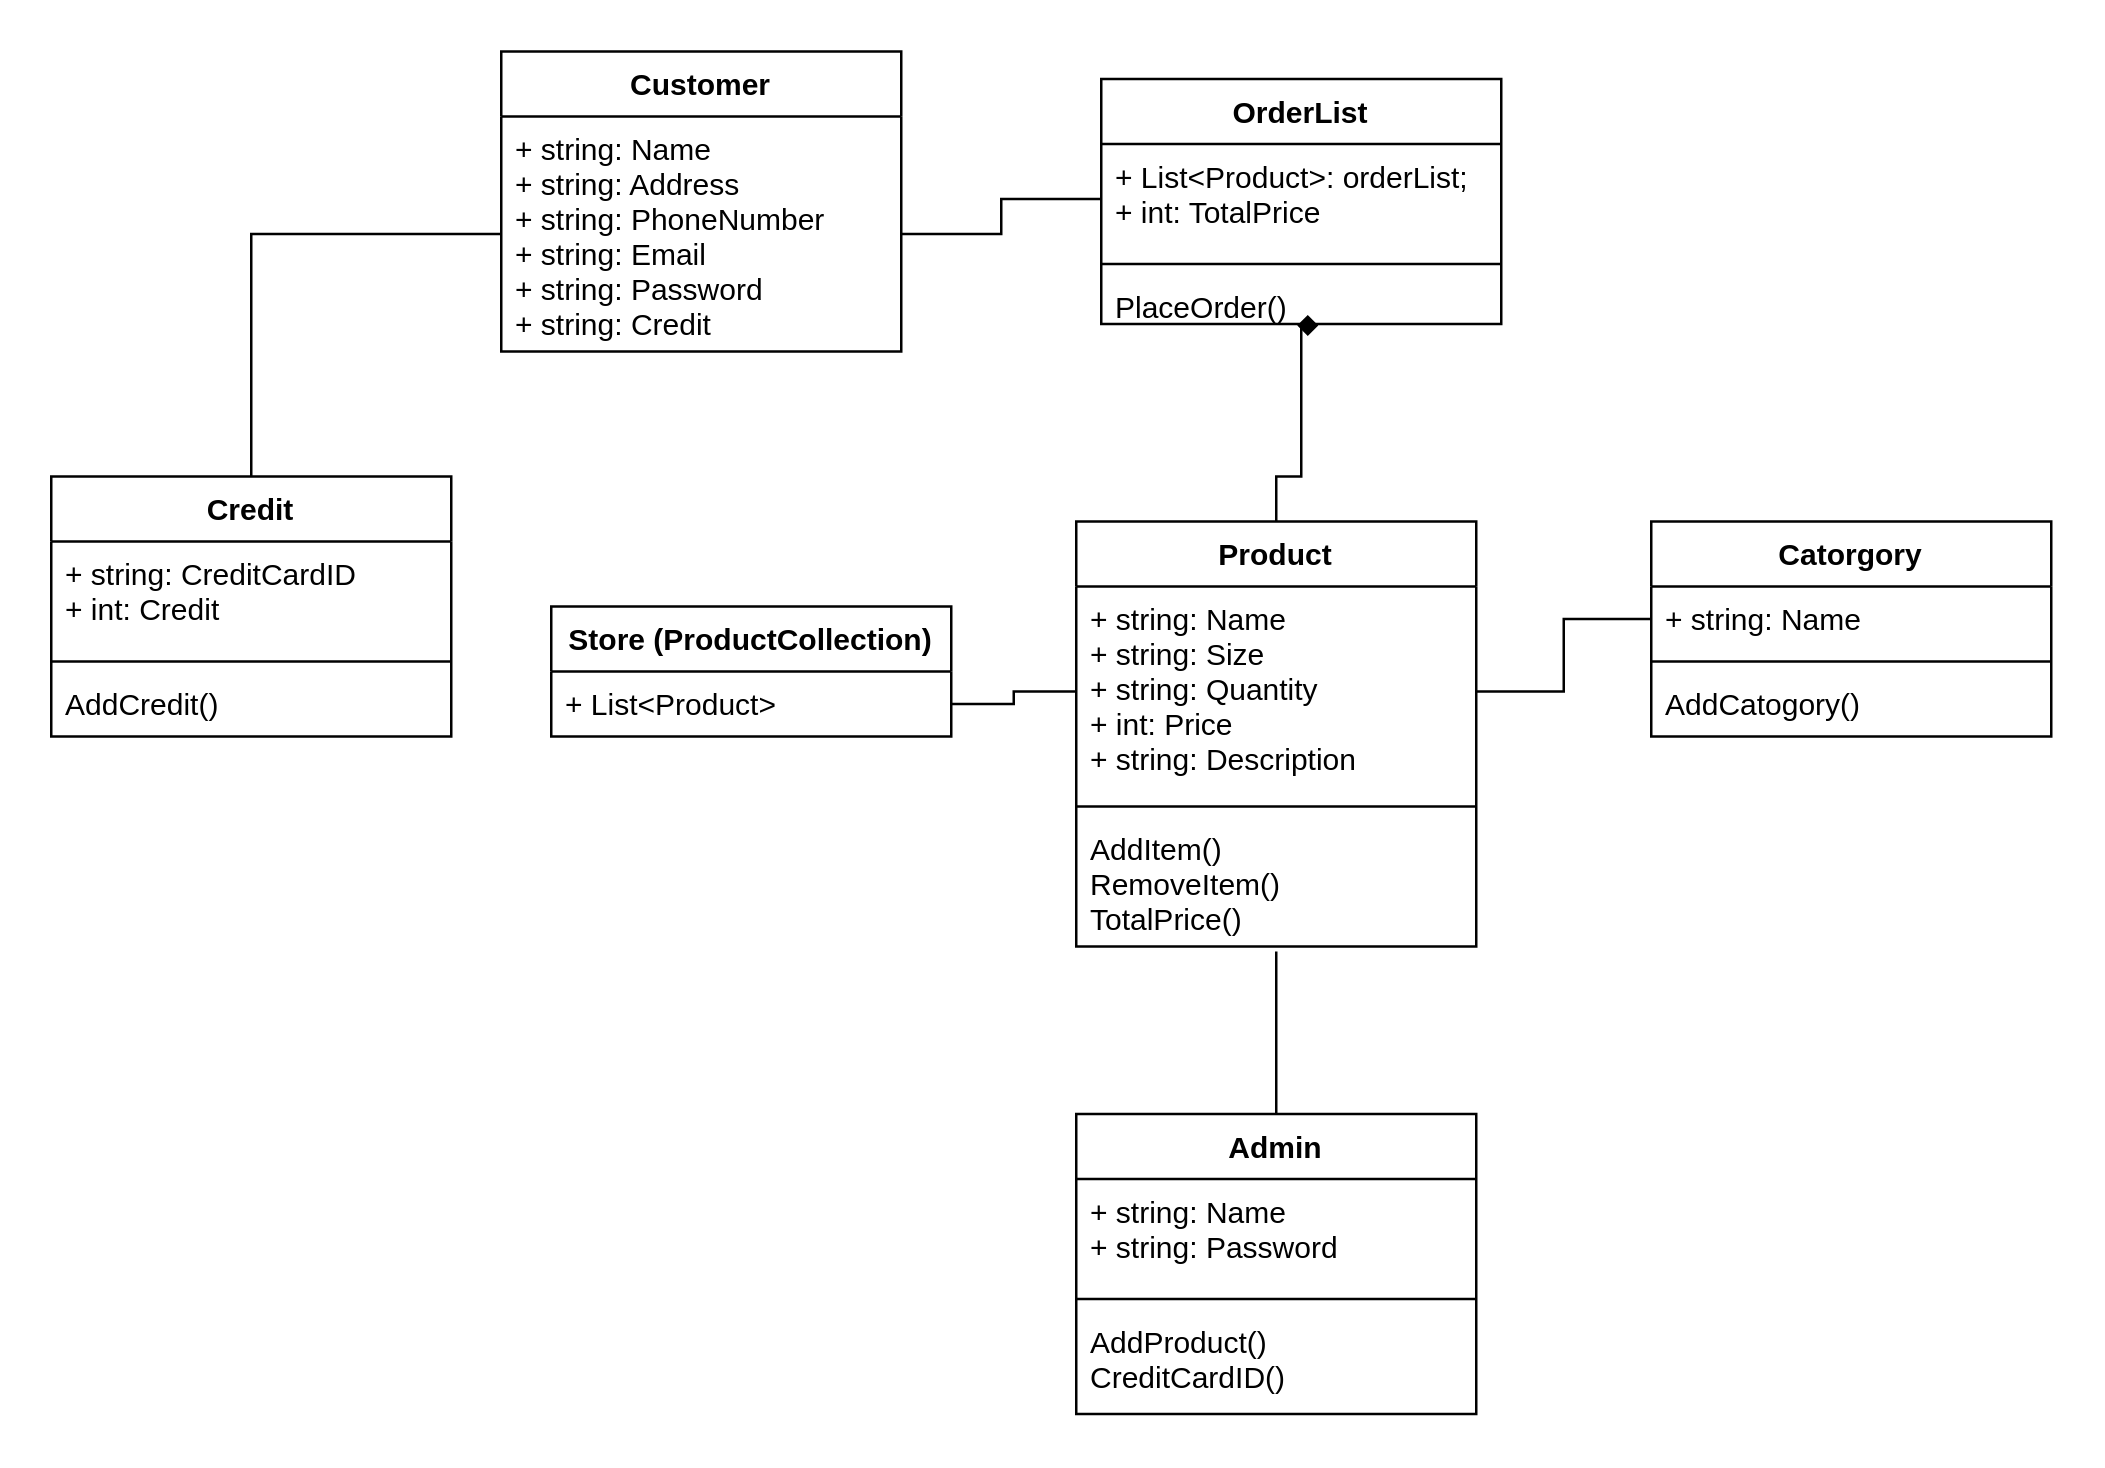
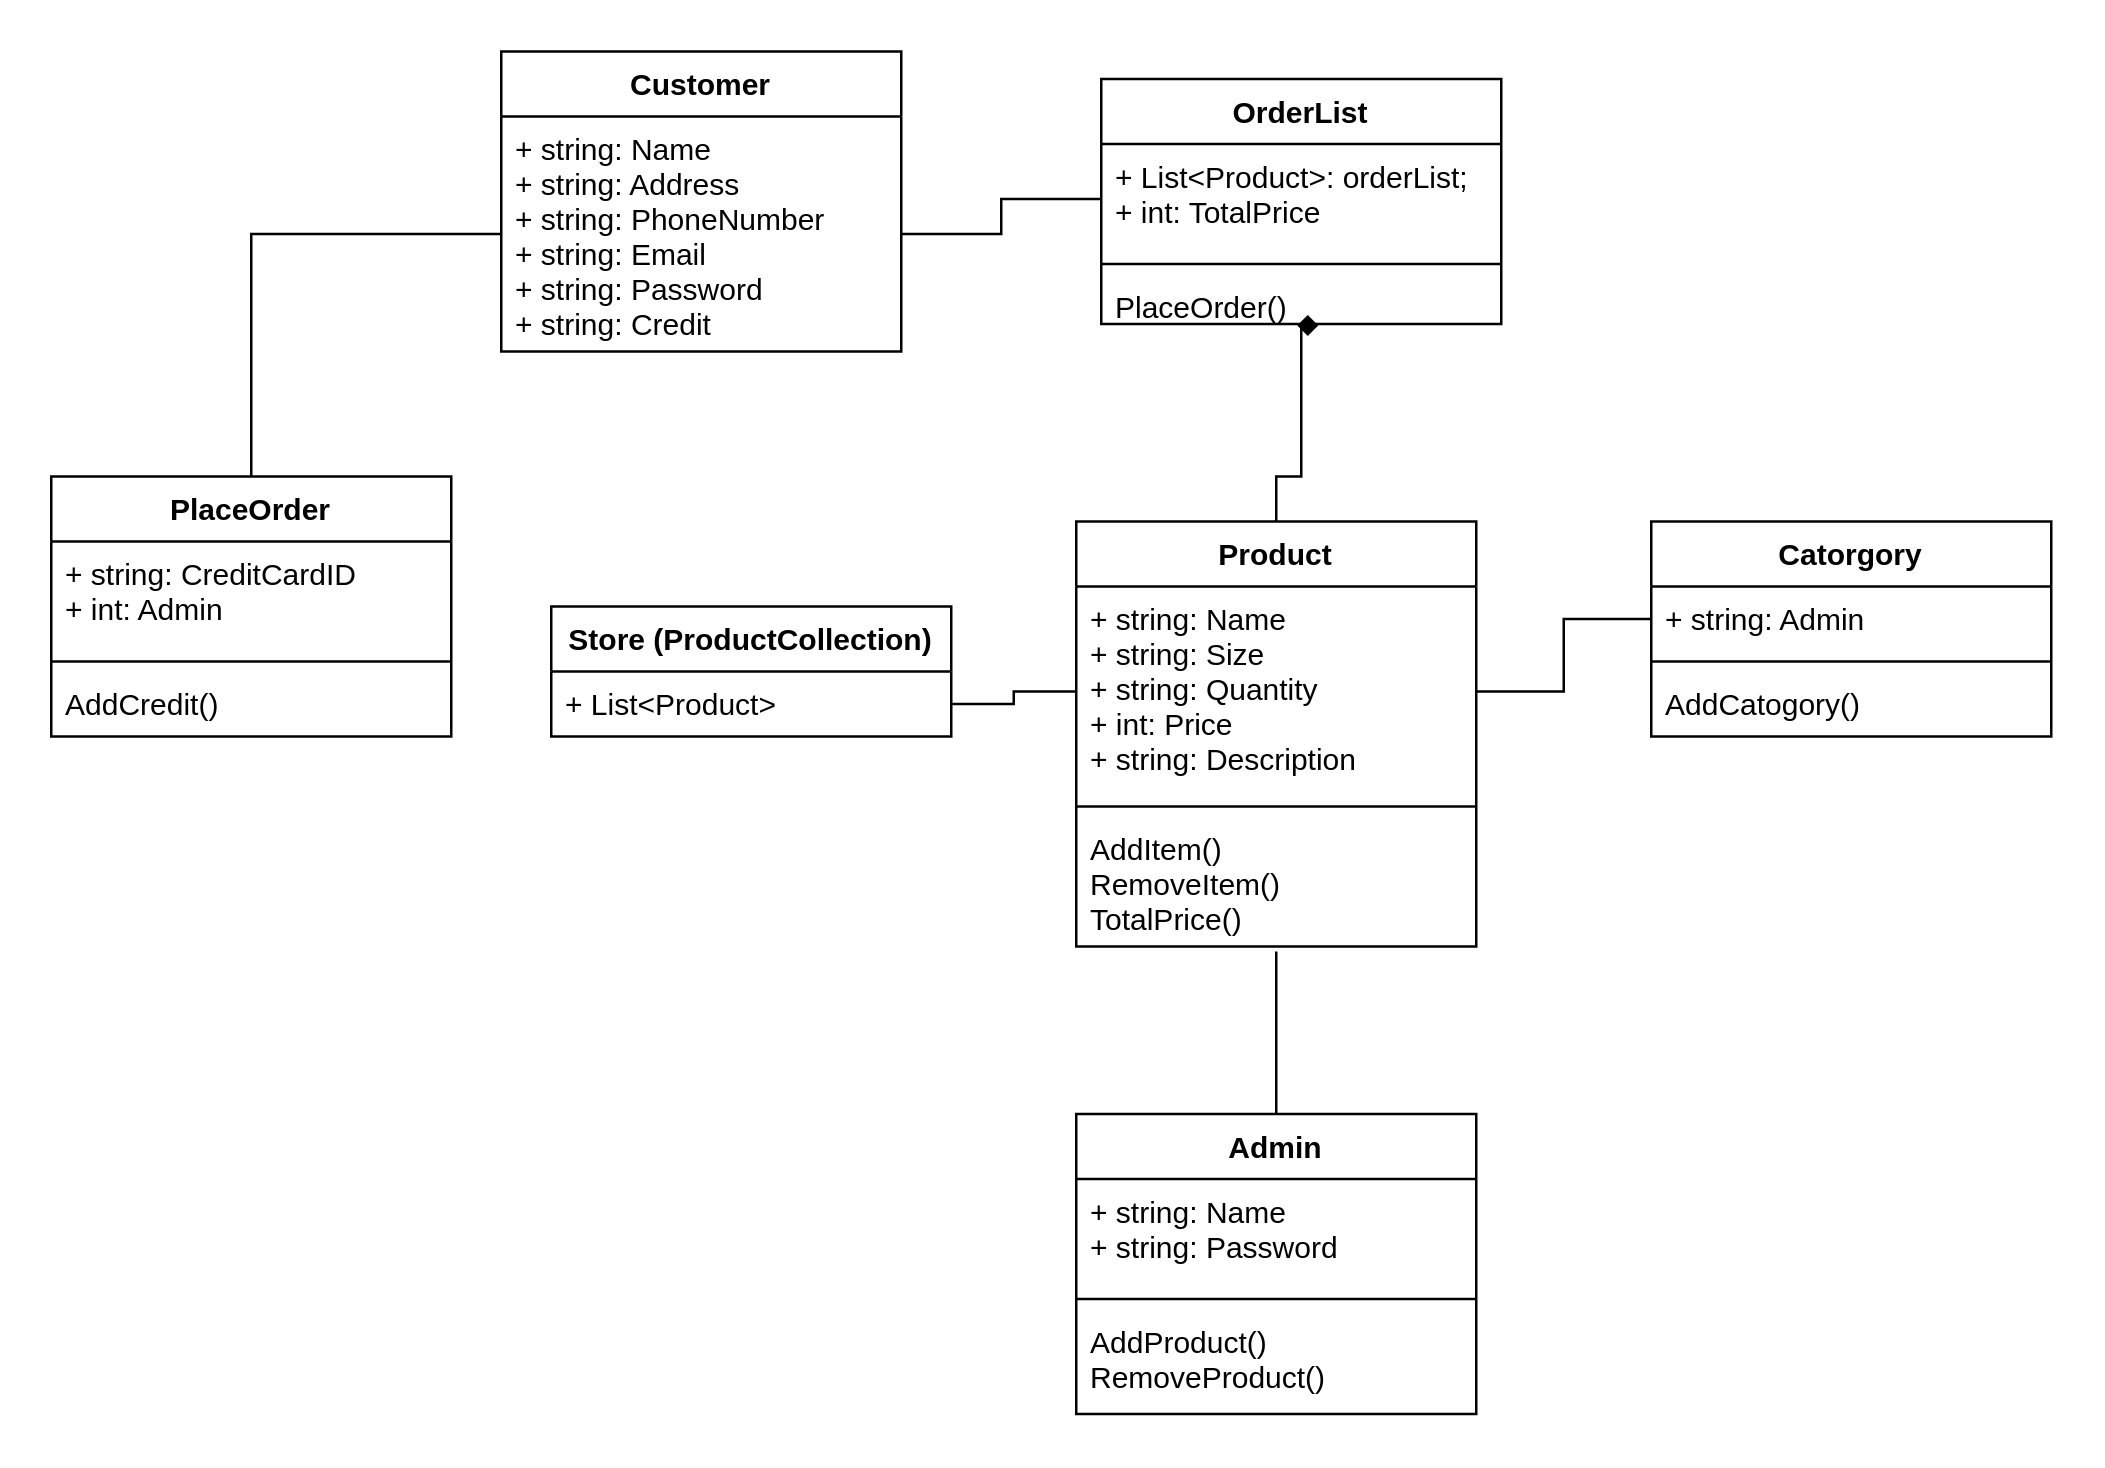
  <mxCell id="0" />
  <mxCell id="1" parent="0" />
  <mxCell id="2" value="OrderList" style="swimlane;fontStyle=1;align=center;verticalAlign=top;childLayout=stackLayout;horizontal=1;startSize=26;horizontalStack=0;resizeParent=1;resizeParentMax=0;resizeLast=0;collapsible=1;marginBottom=0;" vertex="1" parent="1"><mxGeometry x="440" y="31" width="160" height="98" as="geometry" /></mxCell>
  <mxCell id="3" value="+ List&lt;Product&gt;: orderList;&#10;+ int: TotalPrice" style="text;strokeColor=none;fillColor=none;align=left;verticalAlign=top;spacingLeft=4;spacingRight=4;overflow=hidden;rotatable=0;points=[[0,0.5],[1,0.5]];portConstraint=eastwest;" vertex="1" parent="2"><mxGeometry y="26" width="160" height="44" as="geometry" /></mxCell>
  <mxCell id="4" value="" style="line;strokeWidth=1;fillColor=none;align=left;verticalAlign=middle;spacingTop=-1;spacingLeft=3;spacingRight=3;rotatable=0;labelPosition=right;points=[];portConstraint=eastwest;" vertex="1" parent="2"><mxGeometry y="70" width="160" height="8" as="geometry" /></mxCell>
  <mxCell id="5" value="PlaceOrder()" style="text;strokeColor=none;fillColor=none;align=left;verticalAlign=top;spacingLeft=4;spacingRight=4;overflow=hidden;rotatable=0;points=[[0,0.5],[1,0.5]];portConstraint=eastwest;" vertex="1" parent="2"><mxGeometry y="78" width="160" height="20" as="geometry" /></mxCell>
  <mxCell id="6" value="Product" style="swimlane;fontStyle=1;align=center;verticalAlign=top;childLayout=stackLayout;horizontal=1;startSize=26;horizontalStack=0;resizeParent=1;resizeParentMax=0;resizeLast=0;collapsible=1;marginBottom=0;" vertex="1" parent="1"><mxGeometry x="430" y="208" width="160" height="170" as="geometry" /></mxCell>
  <mxCell id="7" value="+ string: Name&#10;+ string: Size&#10;+ string: Quantity&#10;+ int: Price&#10;+ string: Description" style="text;strokeColor=none;fillColor=none;align=left;verticalAlign=top;spacingLeft=4;spacingRight=4;overflow=hidden;rotatable=0;points=[[0,0.5],[1,0.5]];portConstraint=eastwest;" vertex="1" parent="6"><mxGeometry y="26" width="160" height="84" as="geometry" /></mxCell>
  <mxCell id="8" value="" style="line;strokeWidth=1;fillColor=none;align=left;verticalAlign=middle;spacingTop=-1;spacingLeft=3;spacingRight=3;rotatable=0;labelPosition=right;points=[];portConstraint=eastwest;" vertex="1" parent="6"><mxGeometry y="110" width="160" height="8" as="geometry" /></mxCell>
  <mxCell id="9" value="AddItem()&#10;RemoveItem()&#10;TotalPrice()&#10;" style="text;strokeColor=none;fillColor=none;align=left;verticalAlign=top;spacingLeft=4;spacingRight=4;overflow=hidden;rotatable=0;points=[[0,0.5],[1,0.5]];portConstraint=eastwest;" vertex="1" parent="6"><mxGeometry y="118" width="160" height="52" as="geometry" /></mxCell>
  <mxCell id="10" value="Customer" style="swimlane;fontStyle=1;align=center;verticalAlign=top;childLayout=stackLayout;horizontal=1;startSize=26;horizontalStack=0;resizeParent=1;resizeParentMax=0;resizeLast=0;collapsible=1;marginBottom=0;" vertex="1" parent="1"><mxGeometry x="200" y="20" width="160" height="120" as="geometry" /></mxCell>
  <mxCell id="11" value="+ string: Name&#10;+ string: Address&#10;+ string: PhoneNumber&#10;+ string: Email&#10;+ string: Password&#10;+ string: Credit&#10;&#10;" style="text;strokeColor=none;fillColor=none;align=left;verticalAlign=top;spacingLeft=4;spacingRight=4;overflow=hidden;rotatable=0;points=[[0,0.5],[1,0.5]];portConstraint=eastwest;" vertex="1" parent="10"><mxGeometry y="26" width="160" height="94" as="geometry" /></mxCell>
- <mxCell id="12" value="Credit" style="swimlane;fontStyle=1;align=center;verticalAlign=top;childLayout=stackLayout;horizontal=1;startSize=26;horizontalStack=0;resizeParent=1;resizeParentMax=0;resizeLast=0;collapsible=1;marginBottom=0;" vertex="1" parent="1"><mxGeometry x="20" y="190" width="160" height="104" as="geometry" /></mxCell>
- <mxCell id="13" value="+ string: CreditCardID&#10;+ int: Credit" style="text;strokeColor=none;fillColor=none;align=left;verticalAlign=top;spacingLeft=4;spacingRight=4;overflow=hidden;rotatable=0;points=[[0,0.5],[1,0.5]];portConstraint=eastwest;" vertex="1" parent="12"><mxGeometry y="26" width="160" height="44" as="geometry" /></mxCell>
+ <mxCell id="12" value="PlaceOrder" style="swimlane;fontStyle=1;align=center;verticalAlign=top;childLayout=stackLayout;horizontal=1;startSize=26;horizontalStack=0;resizeParent=1;resizeParentMax=0;resizeLast=0;collapsible=1;marginBottom=0;" vertex="1" parent="1"><mxGeometry x="20" y="190" width="160" height="104" as="geometry" /></mxCell>
+ <mxCell id="13" value="+ string: CreditCardID&#10;+ int: Admin" style="text;strokeColor=none;fillColor=none;align=left;verticalAlign=top;spacingLeft=4;spacingRight=4;overflow=hidden;rotatable=0;points=[[0,0.5],[1,0.5]];portConstraint=eastwest;" vertex="1" parent="12"><mxGeometry y="26" width="160" height="44" as="geometry" /></mxCell>
  <mxCell id="14" value="" style="line;strokeWidth=1;fillColor=none;align=left;verticalAlign=middle;spacingTop=-1;spacingLeft=3;spacingRight=3;rotatable=0;labelPosition=right;points=[];portConstraint=eastwest;" vertex="1" parent="12"><mxGeometry y="70" width="160" height="8" as="geometry" /></mxCell>
  <mxCell id="15" value="AddCredit()" style="text;strokeColor=none;fillColor=none;align=left;verticalAlign=top;spacingLeft=4;spacingRight=4;overflow=hidden;rotatable=0;points=[[0,0.5],[1,0.5]];portConstraint=eastwest;" vertex="1" parent="12"><mxGeometry y="78" width="160" height="26" as="geometry" /></mxCell>
  <mxCell id="16" value="Store (ProductCollection)" style="swimlane;fontStyle=1;align=center;verticalAlign=top;childLayout=stackLayout;horizontal=1;startSize=26;horizontalStack=0;resizeParent=1;resizeParentMax=0;resizeLast=0;collapsible=1;marginBottom=0;" vertex="1" parent="1"><mxGeometry x="220" y="242" width="160" height="52" as="geometry" /></mxCell>
  <mxCell id="17" value="+ List&lt;Product&gt;" style="text;strokeColor=none;fillColor=none;align=left;verticalAlign=top;spacingLeft=4;spacingRight=4;overflow=hidden;rotatable=0;points=[[0,0.5],[1,0.5]];portConstraint=eastwest;" vertex="1" parent="16"><mxGeometry y="26" width="160" height="26" as="geometry" /></mxCell>
  <mxCell id="18" value="Admin" style="swimlane;fontStyle=1;align=center;verticalAlign=top;childLayout=stackLayout;horizontal=1;startSize=26;horizontalStack=0;resizeParent=1;resizeParentMax=0;resizeLast=0;collapsible=1;marginBottom=0;" vertex="1" parent="1"><mxGeometry x="430" y="445" width="160" height="120" as="geometry" /></mxCell>
  <mxCell id="19" value="+ string: Name&#10;+ string: Password" style="text;strokeColor=none;fillColor=none;align=left;verticalAlign=top;spacingLeft=4;spacingRight=4;overflow=hidden;rotatable=0;points=[[0,0.5],[1,0.5]];portConstraint=eastwest;" vertex="1" parent="18"><mxGeometry y="26" width="160" height="44" as="geometry" /></mxCell>
  <mxCell id="20" value="" style="line;strokeWidth=1;fillColor=none;align=left;verticalAlign=middle;spacingTop=-1;spacingLeft=3;spacingRight=3;rotatable=0;labelPosition=right;points=[];portConstraint=eastwest;" vertex="1" parent="18"><mxGeometry y="70" width="160" height="8" as="geometry" /></mxCell>
- <mxCell id="21" value="AddProduct()&#10;CreditCardID()" style="text;strokeColor=none;fillColor=none;align=left;verticalAlign=top;spacingLeft=4;spacingRight=4;overflow=hidden;rotatable=0;points=[[0,0.5],[1,0.5]];portConstraint=eastwest;" vertex="1" parent="18"><mxGeometry y="78" width="160" height="42" as="geometry" /></mxCell>
+ <mxCell id="21" value="AddProduct()&#10;RemoveProduct()" style="text;strokeColor=none;fillColor=none;align=left;verticalAlign=top;spacingLeft=4;spacingRight=4;overflow=hidden;rotatable=0;points=[[0,0.5],[1,0.5]];portConstraint=eastwest;" vertex="1" parent="18"><mxGeometry y="78" width="160" height="42" as="geometry" /></mxCell>
  <mxCell id="22" value="Catorgory" style="swimlane;fontStyle=1;align=center;verticalAlign=top;childLayout=stackLayout;horizontal=1;startSize=26;horizontalStack=0;resizeParent=1;resizeParentMax=0;resizeLast=0;collapsible=1;marginBottom=0;" vertex="1" parent="1"><mxGeometry x="660" y="208" width="160" height="86" as="geometry" /></mxCell>
- <mxCell id="23" value="+ string: Name" style="text;strokeColor=none;fillColor=none;align=left;verticalAlign=top;spacingLeft=4;spacingRight=4;overflow=hidden;rotatable=0;points=[[0,0.5],[1,0.5]];portConstraint=eastwest;" vertex="1" parent="22"><mxGeometry y="26" width="160" height="26" as="geometry" /></mxCell>
+ <mxCell id="23" value="+ string: Admin" style="text;strokeColor=none;fillColor=none;align=left;verticalAlign=top;spacingLeft=4;spacingRight=4;overflow=hidden;rotatable=0;points=[[0,0.5],[1,0.5]];portConstraint=eastwest;" vertex="1" parent="22"><mxGeometry y="26" width="160" height="26" as="geometry" /></mxCell>
  <mxCell id="24" value="" style="line;strokeWidth=1;fillColor=none;align=left;verticalAlign=middle;spacingTop=-1;spacingLeft=3;spacingRight=3;rotatable=0;labelPosition=right;points=[];portConstraint=eastwest;" vertex="1" parent="22"><mxGeometry y="52" width="160" height="8" as="geometry" /></mxCell>
  <mxCell id="25" value="AddCatogory()" style="text;strokeColor=none;fillColor=none;align=left;verticalAlign=top;spacingLeft=4;spacingRight=4;overflow=hidden;rotatable=0;points=[[0,0.5],[1,0.5]];portConstraint=eastwest;" vertex="1" parent="22"><mxGeometry y="60" width="160" height="26" as="geometry" /></mxCell>
  <mxCell id="26" value="" style="endArrow=none;html=1;rounded=0;edgeStyle=orthogonalEdgeStyle;entryX=1;entryY=0.5;entryDx=0;entryDy=0;exitX=0;exitY=0.5;exitDx=0;exitDy=0;" edge="1" parent="1" source="3" target="11"><mxGeometry width="50" height="50" relative="1" as="geometry"><mxPoint x="130" y="380" as="sourcePoint" /><mxPoint x="180" y="330" as="targetPoint" /></mxGeometry></mxCell>
  <mxCell id="27" value="" style="endArrow=none;html=1;rounded=0;edgeStyle=orthogonalEdgeStyle;exitX=0.5;exitY=0;exitDx=0;exitDy=0;entryX=0;entryY=0.5;entryDx=0;entryDy=0;" edge="1" parent="1" source="12" target="11"><mxGeometry width="50" height="50" relative="1" as="geometry"><mxPoint x="50" y="80" as="sourcePoint" /><mxPoint x="100" y="30" as="targetPoint" /></mxGeometry></mxCell>
  <mxCell id="28" value="" style="endArrow=diamond;html=1;rounded=0;edgeStyle=orthogonalEdgeStyle;exitX=0.5;exitY=0;exitDx=0;exitDy=0;entryX=0.49;entryY=1.03;entryDx=0;entryDy=0;entryPerimeter=0;" edge="1" parent="1" source="6" target="5"><mxGeometry width="50" height="50" relative="1" as="geometry"><mxPoint x="470" y="190" as="sourcePoint" /><mxPoint x="520" y="140" as="targetPoint" /><Array as="points"><mxPoint x="510" y="190" /><mxPoint x="520" y="190" /><mxPoint x="520" y="130" /></Array></mxGeometry></mxCell>
  <mxCell id="29" value="" style="endArrow=none;html=1;rounded=0;edgeStyle=orthogonalEdgeStyle;exitX=1;exitY=0.5;exitDx=0;exitDy=0;entryX=0;entryY=0.5;entryDx=0;entryDy=0;" edge="1" parent="1" source="17" target="7"><mxGeometry width="50" height="50" relative="1" as="geometry"><mxPoint x="390" y="250" as="sourcePoint" /><mxPoint x="440" y="200" as="targetPoint" /></mxGeometry></mxCell>
  <mxCell id="30" value="" style="endArrow=none;html=1;rounded=0;edgeStyle=orthogonalEdgeStyle;entryX=0;entryY=0.5;entryDx=0;entryDy=0;exitX=1;exitY=0.5;exitDx=0;exitDy=0;" edge="1" parent="1" source="7" target="23"><mxGeometry width="50" height="50" relative="1" as="geometry"><mxPoint x="600" y="300" as="sourcePoint" /><mxPoint x="650" y="250" as="targetPoint" /></mxGeometry></mxCell>
  <mxCell id="31" value="" style="endArrow=none;html=1;rounded=0;edgeStyle=orthogonalEdgeStyle;exitX=0.5;exitY=0;exitDx=0;exitDy=0;" edge="1" parent="1" source="18"><mxGeometry width="50" height="50" relative="1" as="geometry"><mxPoint x="340" y="428" as="sourcePoint" /><mxPoint x="510" y="380" as="targetPoint" /><Array as="points"><mxPoint x="510" y="400" /><mxPoint x="510" y="400" /></Array></mxGeometry></mxCell>
